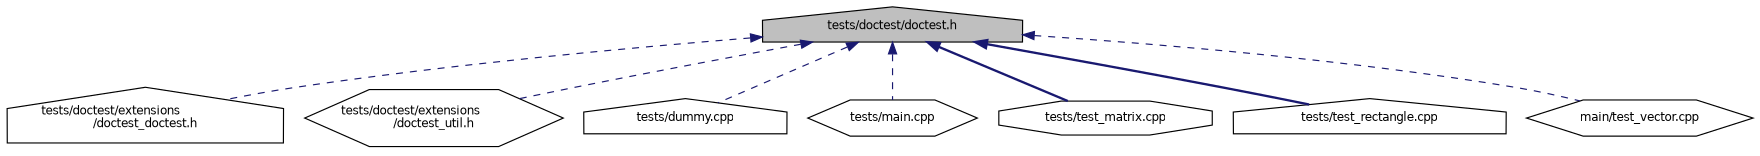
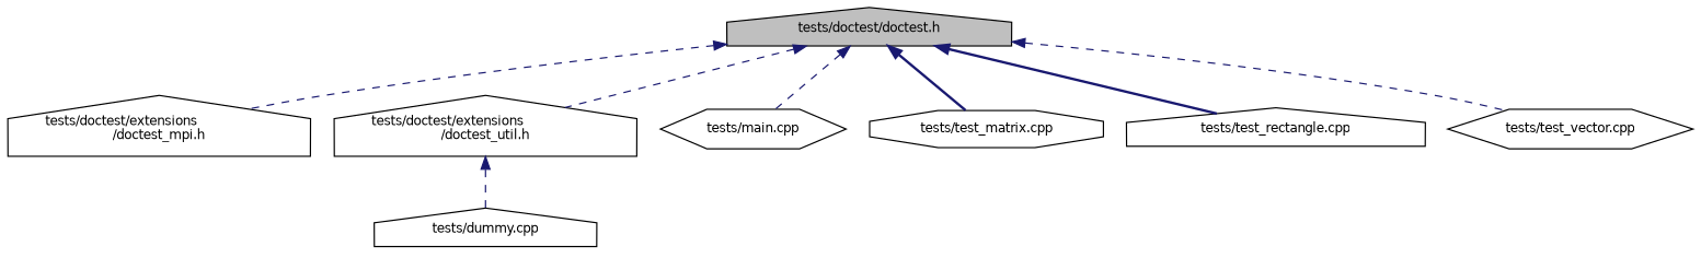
  digraph {
    node [color=black fillcolor=white fontname=Helvetica fontsize=10 shape=house style=filled]
    edge [color=midnightblue dir=back fontname=Helvetica fontsize=10 labelfontname=Helvetica labelfontsize=10 style=dashed]
    n1 [fillcolor=grey75 fontcolor=black height=0.2 label="tests/doctest/doctest.h" width=0.4]
-   n2 [height=0.2 label="tests/doctest/extensions\l/doctest_doctest.h" width=0.4]
-   n3 [height=0.2 label="tests/doctest/extensions\l/doctest_util.h" shape=hexagon width=0.4]
+   n2 [height=0.2 label="tests/doctest/extensions\l/doctest_mpi.h" width=0.4]
+   n3 [height=0.2 label="tests/doctest/extensions\l/doctest_util.h" width=0.4]
    n4 [height=0.2 label="tests/dummy.cpp" width=0.4]
    n5 [height=0.2 label="tests/main.cpp" shape=hexagon width=0.4]
    n6 [height=0.2 label="tests/test_matrix.cpp" shape=octagon width=0.4]
    n7 [height=0.2 label="tests/test_rectangle.cpp" width=0.4]
-   n8 [height=0.2 label="main/test_vector.cpp" shape=hexagon width=0.4]
+   n8 [height=0.2 label="tests/test_vector.cpp" shape=hexagon width=0.4]
    n1 -> n2
    n1 -> n3
-   n1 -> n4
+   n3 -> n4
    n1 -> n5
    n1 -> n6 [style=bold]
    n1 -> n7 [style=bold]
    n1 -> n8
  }
